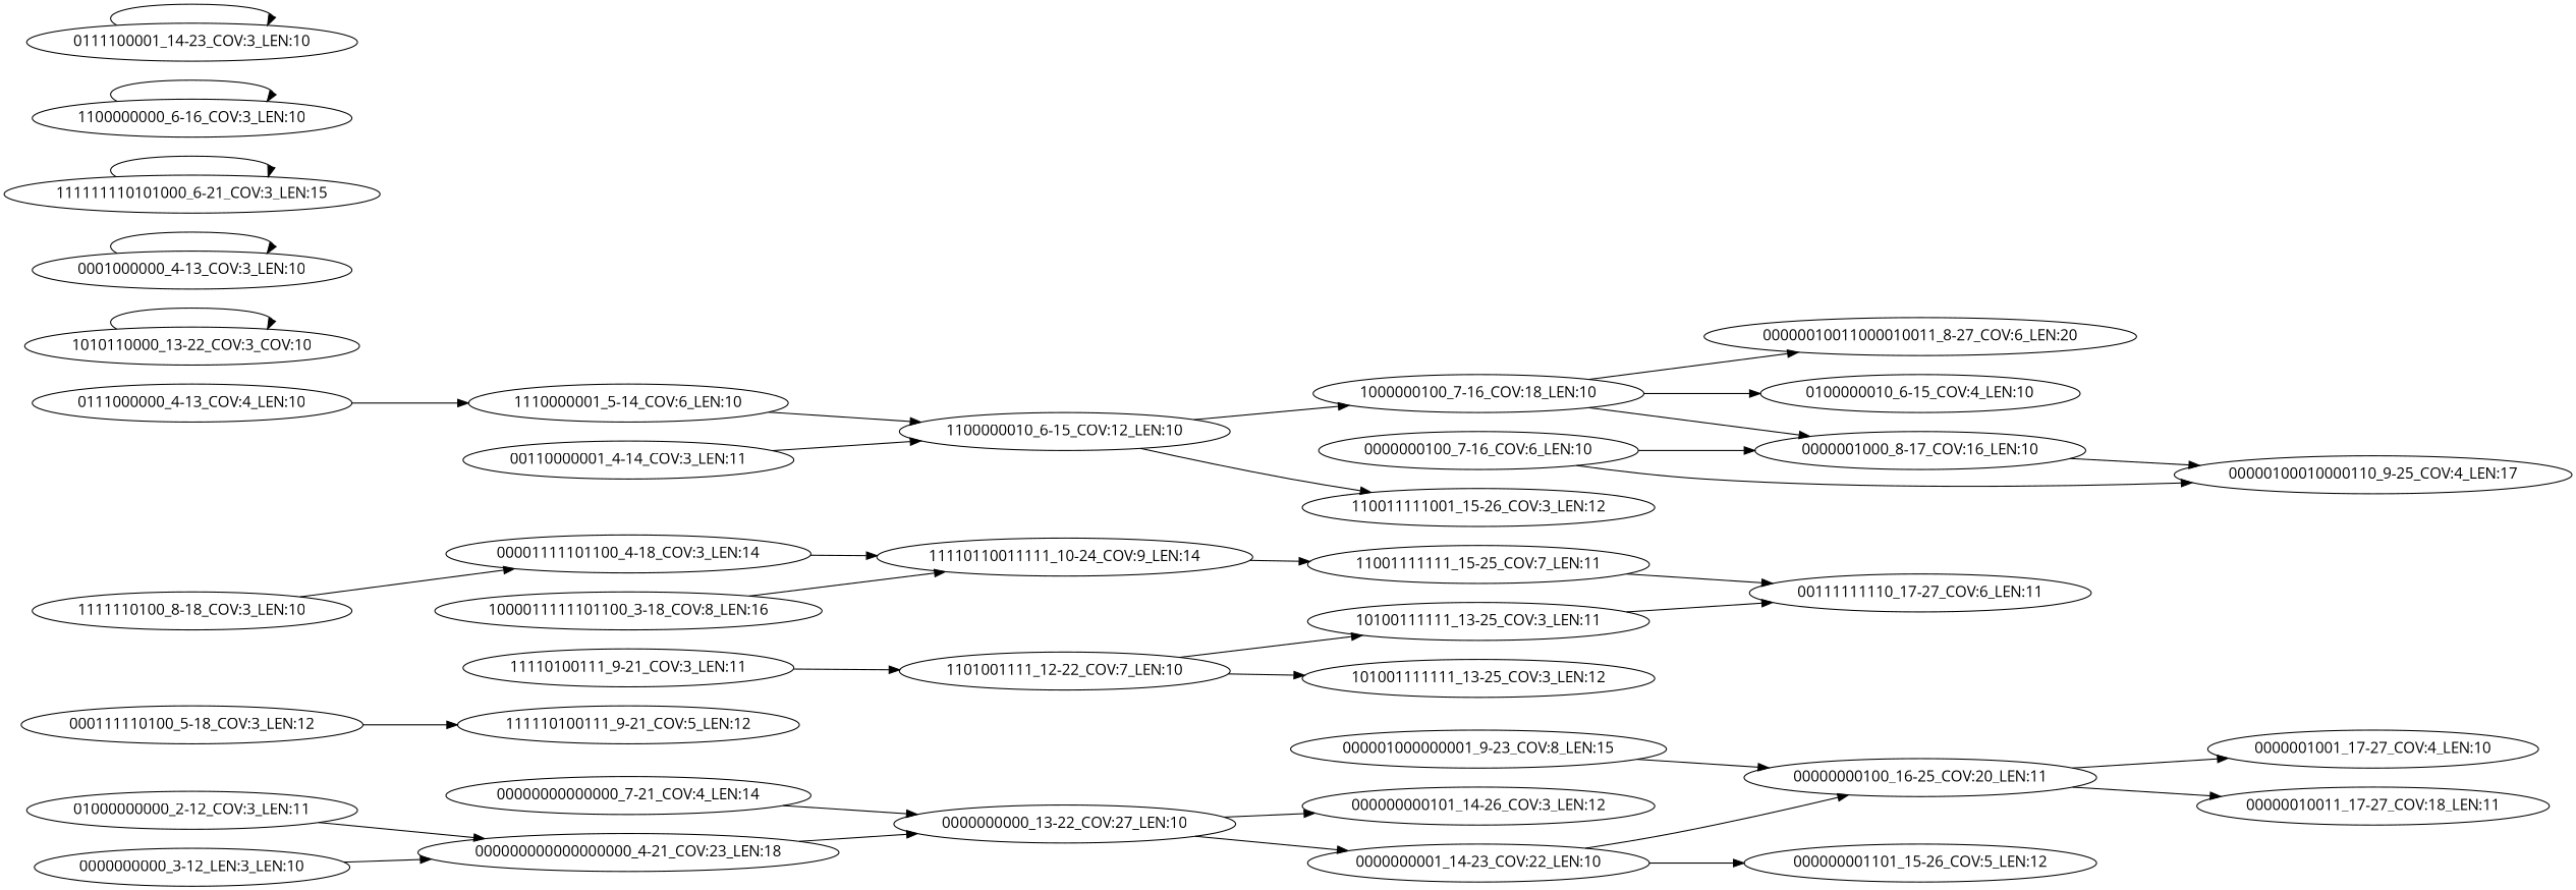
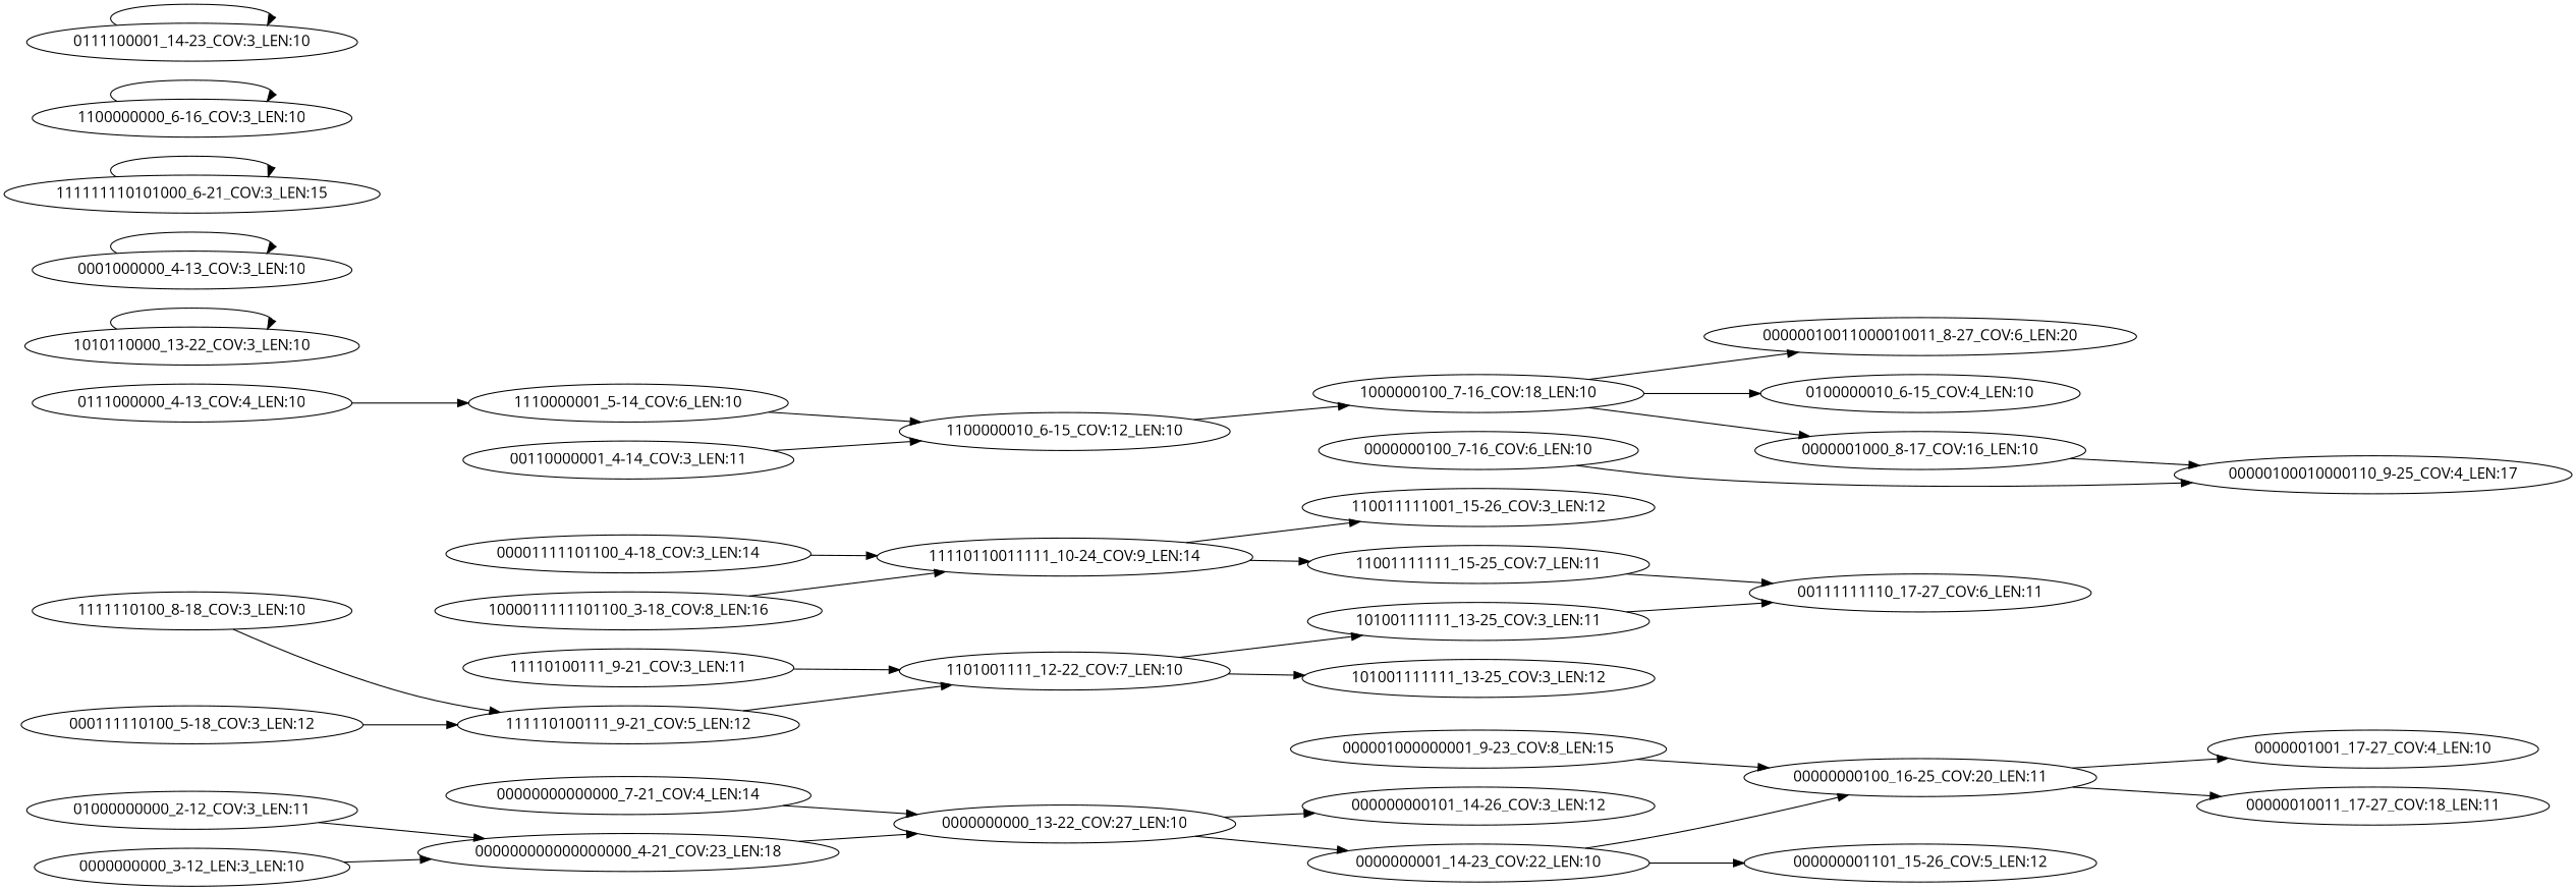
  digraph {
    fontname="Open Sans"
    rankdir=LR
    node [fontname="Open Sans"]
    edge [fontname="Open Sans"]
    "0000000000_13-22_COV:27_LEN:10"
    "000000000101_14-26_COV:3_LEN:12"
    "0000000001_14-23_COV:22_LEN:10"
    n4 [label="00000000100_16-25_COV:20_LEN:11"]
    "000000001101_15-26_COV:5_LEN:12"
    "0000001001_17-27_COV:4_LEN:10"
    "00000010011_17-27_COV:18_LEN:11"
    "1110000001_5-14_COV:6_LEN:10"
    "1100000010_6-15_COV:12_LEN:10"
    "1000000100_7-16_COV:18_LEN:10"
    "00000010011000010011_8-27_COV:6_LEN:20"
    "0000001000_8-17_COV:16_LEN:10"
    "0100000010_6-15_COV:4_LEN:10"
    "00000100010000110_9-25_COV:4_LEN:17"
    "000001000000001_9-23_COV:8_LEN:15"
    "00000000000000_7-21_COV:4_LEN:14"
    "01000000000_2-12_COV:3_LEN:11"
    "000000000000000000_4-21_COV:23_LEN:18"
    n19 [label="0000000000_3-12_LEN:3_LEN:10"]
    "11110100111_9-21_COV:3_LEN:11"
    "1101001111_12-22_COV:7_LEN:10"
    "101001111111_13-25_COV:3_LEN:12"
    "10100111111_13-25_COV:3_LEN:11"
    "00111111110_17-27_COV:6_LEN:11"
    n25 [label="11110110011111_10-24_COV:9_LEN:14"]
    "00001111101100_4-18_COV:3_LEN:14"
    "110011111001_15-26_COV:3_LEN:12"
    "11001111111_15-25_COV:7_LEN:11"
    "0111000000_4-13_COV:4_LEN:10"
-   "1010110000_13-22_COV:3_LEN:10" [label="1010110000_13-22_COV:3_COV:10"]
+   "1010110000_13-22_COV:3_LEN:10"
    "111110100111_9-21_COV:5_LEN:12"
    "0001000000_4-13_COV:3_LEN:10"
    "00110000001_4-14_COV:3_LEN:11"
    "1111110100_8-18_COV:3_LEN:10"
    "0000000100_7-16_COV:6_LEN:10"
    "1000011111101100_3-18_COV:8_LEN:16"
    "111111110101000_6-21_COV:3_LEN:15"
    "1100000000_6-16_COV:3_LEN:10"
    "0111100001_14-23_COV:3_LEN:10"
    "000111110100_5-18_COV:3_LEN:12"
    "0000000000_13-22_COV:27_LEN:10" -> "000000000101_14-26_COV:3_LEN:12"
    "0000000000_13-22_COV:27_LEN:10" -> "0000000001_14-23_COV:22_LEN:10"
    "0000000001_14-23_COV:22_LEN:10" -> n4
    "0000000001_14-23_COV:22_LEN:10" -> "000000001101_15-26_COV:5_LEN:12"
    n4 -> "0000001001_17-27_COV:4_LEN:10"
    n4 -> "00000010011_17-27_COV:18_LEN:11"
    "1110000001_5-14_COV:6_LEN:10" -> "1100000010_6-15_COV:12_LEN:10"
    "1100000010_6-15_COV:12_LEN:10" -> "1000000100_7-16_COV:18_LEN:10"
    "1000000100_7-16_COV:18_LEN:10" -> "00000010011000010011_8-27_COV:6_LEN:20"
    "1000000100_7-16_COV:18_LEN:10" -> "0000001000_8-17_COV:16_LEN:10"
    "1000000100_7-16_COV:18_LEN:10" -> "0100000010_6-15_COV:4_LEN:10"
    "0000001000_8-17_COV:16_LEN:10" -> "00000100010000110_9-25_COV:4_LEN:17"
    "000001000000001_9-23_COV:8_LEN:15" -> n4
    "00000000000000_7-21_COV:4_LEN:14" -> "0000000000_13-22_COV:27_LEN:10"
    "01000000000_2-12_COV:3_LEN:11" -> "000000000000000000_4-21_COV:23_LEN:18"
    "000000000000000000_4-21_COV:23_LEN:18" -> "0000000000_13-22_COV:27_LEN:10"
    n19 -> "000000000000000000_4-21_COV:23_LEN:18"
    "11110100111_9-21_COV:3_LEN:11" -> "1101001111_12-22_COV:7_LEN:10"
    "1101001111_12-22_COV:7_LEN:10" -> "101001111111_13-25_COV:3_LEN:12"
    "1101001111_12-22_COV:7_LEN:10" -> "10100111111_13-25_COV:3_LEN:11"
    "10100111111_13-25_COV:3_LEN:11" -> "00111111110_17-27_COV:6_LEN:11"
-   "1100000010_6-15_COV:12_LEN:10" -> "110011111001_15-26_COV:3_LEN:12"
+   n25 -> "110011111001_15-26_COV:3_LEN:12"
    n25 -> "11001111111_15-25_COV:7_LEN:11"
    "00001111101100_4-18_COV:3_LEN:14" -> n25
    "11001111111_15-25_COV:7_LEN:11" -> "00111111110_17-27_COV:6_LEN:11"
    "0111000000_4-13_COV:4_LEN:10" -> "1110000001_5-14_COV:6_LEN:10"
    "1010110000_13-22_COV:3_LEN:10" -> "1010110000_13-22_COV:3_LEN:10"
+   "111110100111_9-21_COV:5_LEN:12" -> "1101001111_12-22_COV:7_LEN:10"
    "0001000000_4-13_COV:3_LEN:10" -> "0001000000_4-13_COV:3_LEN:10"
    "00110000001_4-14_COV:3_LEN:11" -> "1100000010_6-15_COV:12_LEN:10"
-   "1111110100_8-18_COV:3_LEN:10" -> "00001111101100_4-18_COV:3_LEN:14"
-   "0000000100_7-16_COV:6_LEN:10" -> "0000001000_8-17_COV:16_LEN:10"
+   "1111110100_8-18_COV:3_LEN:10" -> "111110100111_9-21_COV:5_LEN:12"
    "0000000100_7-16_COV:6_LEN:10" -> "00000100010000110_9-25_COV:4_LEN:17"
    "1000011111101100_3-18_COV:8_LEN:16" -> n25
    "111111110101000_6-21_COV:3_LEN:15" -> "111111110101000_6-21_COV:3_LEN:15"
    "1100000000_6-16_COV:3_LEN:10" -> "1100000000_6-16_COV:3_LEN:10"
    "0111100001_14-23_COV:3_LEN:10" -> "0111100001_14-23_COV:3_LEN:10"
    "000111110100_5-18_COV:3_LEN:12" -> "111110100111_9-21_COV:5_LEN:12"
  }
